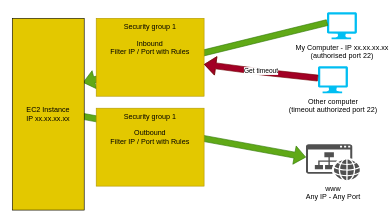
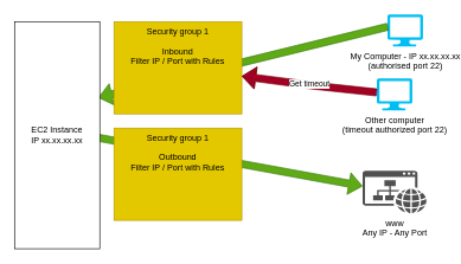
  <mxCell id="0" />
  <mxCell id="1" parent="0" />
  <mxCell id="2" value="My Computer - IP xx.xx.xx.xx&lt;br&gt;(authorised port 22)" style="verticalLabelPosition=bottom;html=1;verticalAlign=top;align=center;strokeColor=none;fillColor=#00BEF2;shape=mxgraph.azure.computer;pointerEvents=1;" vertex="1" parent="1"><mxGeometry x="545" y="20" width="50" height="45" as="geometry" /></mxCell>
  <mxCell id="3" value="Other computer&lt;br&gt;(timeout authorized port 22)" style="verticalLabelPosition=bottom;html=1;verticalAlign=top;align=center;strokeColor=none;fillColor=#00BEF2;shape=mxgraph.azure.computer;pointerEvents=1;" vertex="1" parent="1"><mxGeometry x="530" y="110" width="50" height="45" as="geometry" /></mxCell>
  <mxCell id="4" value="" style="shape=flexArrow;endArrow=classic;html=1;exitX=0.011;exitY=0.381;exitDx=0;exitDy=0;exitPerimeter=0;fillColor=#60a917;strokeColor=#2D7600;" edge="1" parent="1" source="2"><mxGeometry width="50" height="50" relative="1" as="geometry"><mxPoint x="420" y="90" as="sourcePoint" /><mxPoint x="137.91" y="137.154" as="targetPoint" /></mxGeometry></mxCell>
  <mxCell id="5" value="Security group 1&#10;&#10;Inbound&#10;Filter IP / Port with Rules" style="fillColor=#e3c800;strokeColor=#B09500;verticalAlign=top;fontStyle=0;fontColor=#000000;" vertex="1" parent="1"><mxGeometry x="160" y="30" width="180" height="130" as="geometry" /></mxCell>
  <mxCell id="6" value="" style="shape=flexArrow;endArrow=classic;html=1;fillColor=#a20025;strokeColor=#6F0000;" edge="1" parent="1" source="3" target="5"><mxGeometry width="50" height="50" relative="1" as="geometry"><mxPoint x="370" y="180" as="sourcePoint" /><mxPoint x="420" y="130" as="targetPoint" /><Array as="points"><mxPoint x="440" y="120" /></Array></mxGeometry></mxCell>
  <mxCell id="7" value="Get timeout" style="edgeLabel;html=1;align=center;verticalAlign=middle;resizable=0;points=[];" vertex="1" connectable="0" parent="6"><mxGeometry x="0.006" y="-2" relative="1" as="geometry"><mxPoint as="offset" /></mxGeometry></mxCell>
  <mxCell id="8" value="www&lt;br&gt;Any IP - Any Port" style="sketch=0;pointerEvents=1;shadow=0;dashed=0;html=1;strokeColor=none;fillColor=#505050;labelPosition=center;verticalLabelPosition=bottom;verticalAlign=top;outlineConnect=0;align=center;shape=mxgraph.office.concepts.website;" vertex="1" parent="1"><mxGeometry x="510" y="240" width="90" height="60" as="geometry" /></mxCell>
  <mxCell id="9" value="" style="shape=flexArrow;endArrow=classic;html=1;fillColor=#60a917;strokeColor=#2D7600;" edge="1" parent="1" target="8"><mxGeometry width="50" height="50" relative="1" as="geometry"><mxPoint x="137.91" y="193.616" as="sourcePoint" /><mxPoint x="130" y="310.004" as="targetPoint" /></mxGeometry></mxCell>
  <mxCell id="10" value="Security group 1&#10;&#10;Outbound&#10;Filter IP / Port with Rules" style="fillColor=#e3c800;strokeColor=#B09500;verticalAlign=top;fontStyle=0;fontColor=#000000;" vertex="1" parent="1"><mxGeometry x="160" y="180" width="180" height="130" as="geometry" /></mxCell>
- <mxCell id="11" value="&lt;span style=&quot;&quot;&gt;EC2 Instance&lt;/span&gt;&lt;br style=&quot;&quot;&gt;&lt;span style=&quot;&quot;&gt;IP xx.xx.xx.xx&lt;/span&gt;" style="rounded=0;whiteSpace=wrap;html=1;fillColor=#e3c800;" vertex="1" parent="1"><mxGeometry x="20" y="30" width="120" height="320" as="geometry" /></mxCell>
+ <mxCell id="11" value="&lt;span style=&quot;&quot;&gt;EC2 Instance&lt;/span&gt;&lt;br style=&quot;&quot;&gt;&lt;span style=&quot;&quot;&gt;IP xx.xx.xx.xx&lt;/span&gt;" style="rounded=0;whiteSpace=wrap;html=1;" vertex="1" parent="1"><mxGeometry x="20" y="30" width="120" height="320" as="geometry" /></mxCell>
